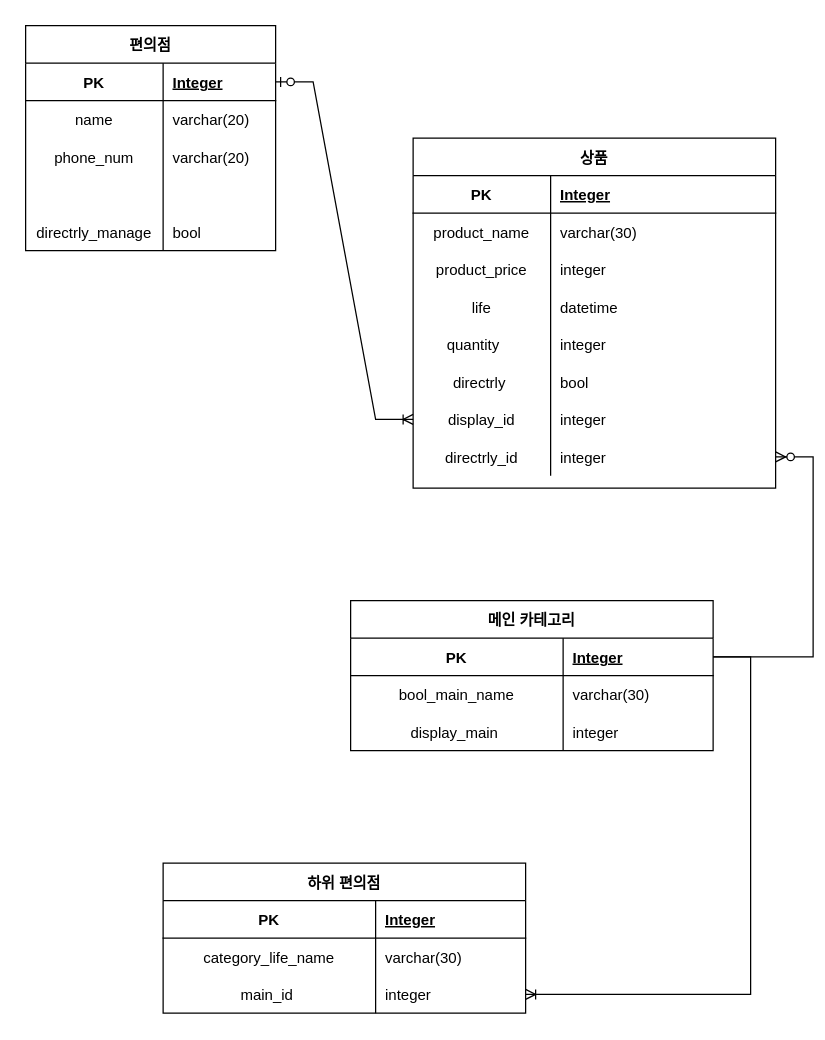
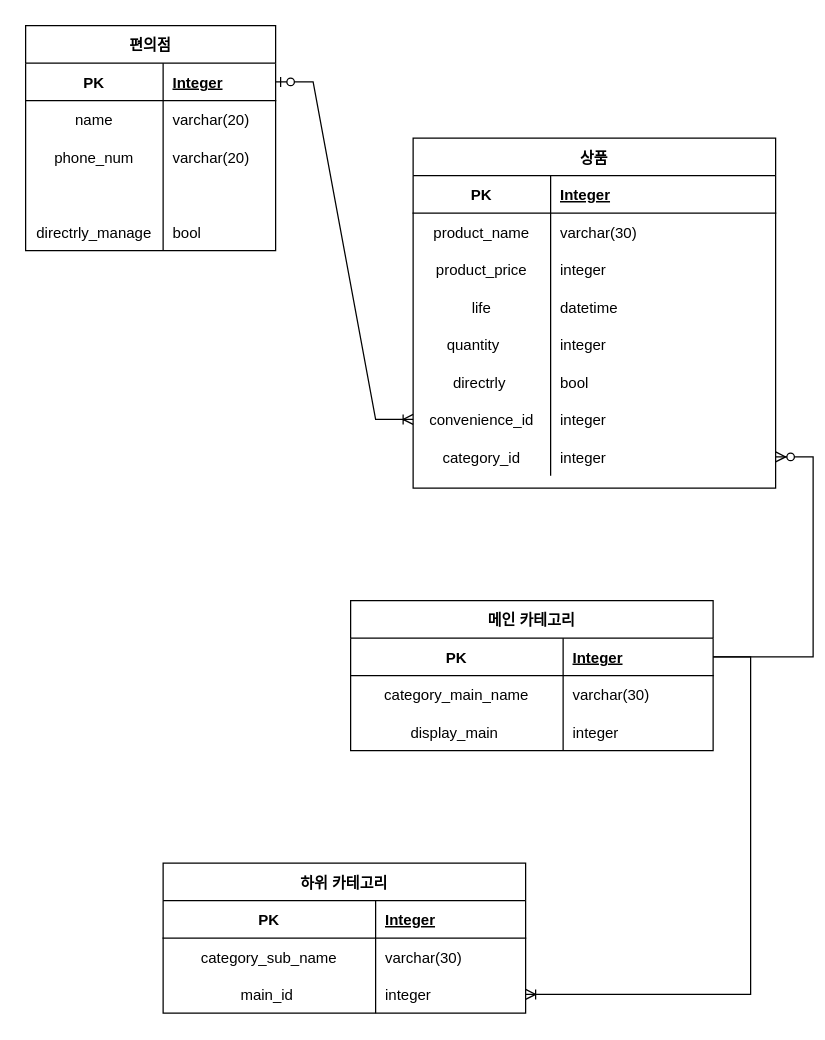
  <mxCell id="0" />
  <mxCell id="1" parent="0" />
  <mxCell id="2" value="편의점" style="shape=table;startSize=30;container=1;collapsible=1;childLayout=tableLayout;fixedRows=1;rowLines=0;fontStyle=1;align=center;resizeLast=1;swimlaneFillColor=none;gradientColor=#ffffff;fillColor=default;direction=east;" vertex="1" parent="1"><mxGeometry x="20" y="20" width="200" height="180" as="geometry" /></mxCell>
  <mxCell id="3" value="" style="shape=tableRow;horizontal=0;startSize=0;swimlaneHead=0;swimlaneBody=0;fillColor=none;collapsible=0;dropTarget=0;points=[[0,0.5],[1,0.5]];portConstraint=eastwest;top=0;left=0;right=0;bottom=1;" vertex="1" parent="2"><mxGeometry y="30" width="200" height="30" as="geometry" /></mxCell>
  <mxCell id="4" value="PK" style="shape=partialRectangle;connectable=0;fillColor=none;top=0;left=0;bottom=0;right=0;fontStyle=1;overflow=hidden;" vertex="1" parent="3"><mxGeometry width="110" height="30" as="geometry"><mxRectangle width="110" height="30" as="alternateBounds" /></mxGeometry></mxCell>
  <mxCell id="5" value="Integer" style="shape=partialRectangle;connectable=0;fillColor=none;top=0;left=0;bottom=0;right=0;align=left;spacingLeft=6;fontStyle=5;overflow=hidden;" vertex="1" parent="3"><mxGeometry x="110" width="90" height="30" as="geometry"><mxRectangle width="90" height="30" as="alternateBounds" /></mxGeometry></mxCell>
  <mxCell id="6" value="" style="shape=tableRow;horizontal=0;startSize=0;swimlaneHead=0;swimlaneBody=0;fillColor=none;collapsible=0;dropTarget=0;points=[[0,0.5],[1,0.5]];portConstraint=eastwest;top=0;left=0;right=0;bottom=0;" vertex="1" parent="2"><mxGeometry y="60" width="200" height="30" as="geometry" /></mxCell>
  <mxCell id="7" value="name" style="shape=partialRectangle;connectable=0;fillColor=none;top=0;left=0;bottom=0;right=0;editable=1;overflow=hidden;" vertex="1" parent="6"><mxGeometry width="110" height="30" as="geometry"><mxRectangle width="110" height="30" as="alternateBounds" /></mxGeometry></mxCell>
  <mxCell id="8" value="varchar(20)" style="shape=partialRectangle;connectable=0;fillColor=none;top=0;left=0;bottom=0;right=0;align=left;spacingLeft=6;overflow=hidden;" vertex="1" parent="6"><mxGeometry x="110" width="90" height="30" as="geometry"><mxRectangle width="90" height="30" as="alternateBounds" /></mxGeometry></mxCell>
  <mxCell id="9" value="" style="shape=tableRow;horizontal=0;startSize=0;swimlaneHead=0;swimlaneBody=0;fillColor=none;collapsible=0;dropTarget=0;points=[[0,0.5],[1,0.5]];portConstraint=eastwest;top=0;left=0;right=0;bottom=0;" vertex="1" parent="2"><mxGeometry y="90" width="200" height="30" as="geometry" /></mxCell>
  <mxCell id="10" value="phone_num" style="shape=partialRectangle;connectable=0;fillColor=none;top=0;left=0;bottom=0;right=0;editable=1;overflow=hidden;" vertex="1" parent="9"><mxGeometry width="110" height="30" as="geometry"><mxRectangle width="110" height="30" as="alternateBounds" /></mxGeometry></mxCell>
  <mxCell id="11" value="varchar(20)" style="shape=partialRectangle;connectable=0;fillColor=none;top=0;left=0;bottom=0;right=0;align=left;spacingLeft=6;overflow=hidden;" vertex="1" parent="9"><mxGeometry x="110" width="90" height="30" as="geometry"><mxRectangle width="90" height="30" as="alternateBounds" /></mxGeometry></mxCell>
  <mxCell id="12" style="shape=tableRow;horizontal=0;startSize=0;swimlaneHead=0;swimlaneBody=0;fillColor=none;collapsible=0;dropTarget=0;points=[[0,0.5],[1,0.5]];portConstraint=eastwest;top=0;left=0;right=0;bottom=0;" vertex="1" parent="2"><mxGeometry y="120" width="200" height="30" as="geometry" /></mxCell>
  <mxCell id="13" style="shape=partialRectangle;connectable=0;fillColor=none;top=0;left=0;bottom=0;right=0;editable=1;overflow=hidden;" vertex="1" parent="12"><mxGeometry width="110" height="30" as="geometry"><mxRectangle width="110" height="30" as="alternateBounds" /></mxGeometry></mxCell>
  <mxCell id="14" style="shape=partialRectangle;connectable=0;fillColor=none;top=0;left=0;bottom=0;right=0;align=left;spacingLeft=6;overflow=hidden;" vertex="1" parent="12"><mxGeometry x="110" width="90" height="30" as="geometry"><mxRectangle width="90" height="30" as="alternateBounds" /></mxGeometry></mxCell>
  <mxCell id="15" value="" style="shape=tableRow;horizontal=0;startSize=0;swimlaneHead=0;swimlaneBody=0;fillColor=none;collapsible=0;dropTarget=0;points=[[0,0.5],[1,0.5]];portConstraint=eastwest;top=0;left=0;right=0;bottom=0;" vertex="1" parent="2"><mxGeometry y="150" width="200" height="30" as="geometry" /></mxCell>
  <mxCell id="16" value="directrly_manage" style="shape=partialRectangle;connectable=0;fillColor=none;top=0;left=0;bottom=0;right=0;editable=1;overflow=hidden;" vertex="1" parent="15"><mxGeometry width="110" height="30" as="geometry"><mxRectangle width="110" height="30" as="alternateBounds" /></mxGeometry></mxCell>
  <mxCell id="17" value="bool" style="shape=partialRectangle;connectable=0;fillColor=none;top=0;left=0;bottom=0;right=0;align=left;spacingLeft=6;overflow=hidden;" vertex="1" parent="15"><mxGeometry x="110" width="90" height="30" as="geometry"><mxRectangle width="90" height="30" as="alternateBounds" /></mxGeometry></mxCell>
  <mxCell id="18" value="상품" style="shape=table;startSize=30;container=1;collapsible=1;childLayout=tableLayout;fixedRows=1;rowLines=0;fontStyle=1;align=center;resizeLast=1;" vertex="1" parent="1"><mxGeometry x="330" y="110" width="290" height="280" as="geometry" /></mxCell>
  <mxCell id="19" value="" style="shape=tableRow;horizontal=0;startSize=0;swimlaneHead=0;swimlaneBody=0;fillColor=none;collapsible=0;dropTarget=0;points=[[0,0.5],[1,0.5]];portConstraint=eastwest;top=0;left=0;right=0;bottom=1;" vertex="1" parent="18"><mxGeometry y="30" width="290" height="30" as="geometry" /></mxCell>
  <mxCell id="20" value="PK" style="shape=partialRectangle;connectable=0;fillColor=none;top=0;left=0;bottom=0;right=0;fontStyle=1;overflow=hidden;" vertex="1" parent="19"><mxGeometry width="110" height="30" as="geometry"><mxRectangle width="110" height="30" as="alternateBounds" /></mxGeometry></mxCell>
  <mxCell id="21" value="Integer" style="shape=partialRectangle;connectable=0;fillColor=none;top=0;left=0;bottom=0;right=0;align=left;spacingLeft=6;fontStyle=5;overflow=hidden;" vertex="1" parent="19"><mxGeometry x="110" width="180" height="30" as="geometry"><mxRectangle width="180" height="30" as="alternateBounds" /></mxGeometry></mxCell>
  <mxCell id="22" value="" style="shape=tableRow;horizontal=0;startSize=0;swimlaneHead=0;swimlaneBody=0;fillColor=none;collapsible=0;dropTarget=0;points=[[0,0.5],[1,0.5]];portConstraint=eastwest;top=0;left=0;right=0;bottom=0;" vertex="1" parent="18"><mxGeometry y="60" width="290" height="30" as="geometry" /></mxCell>
  <mxCell id="23" value="product_name" style="shape=partialRectangle;connectable=0;fillColor=none;top=0;left=0;bottom=0;right=0;editable=1;overflow=hidden;" vertex="1" parent="22"><mxGeometry width="110" height="30" as="geometry"><mxRectangle width="110" height="30" as="alternateBounds" /></mxGeometry></mxCell>
  <mxCell id="24" value="varchar(30)" style="shape=partialRectangle;connectable=0;fillColor=none;top=0;left=0;bottom=0;right=0;align=left;spacingLeft=6;overflow=hidden;" vertex="1" parent="22"><mxGeometry x="110" width="180" height="30" as="geometry"><mxRectangle width="180" height="30" as="alternateBounds" /></mxGeometry></mxCell>
  <mxCell id="25" value="" style="shape=tableRow;horizontal=0;startSize=0;swimlaneHead=0;swimlaneBody=0;fillColor=none;collapsible=0;dropTarget=0;points=[[0,0.5],[1,0.5]];portConstraint=eastwest;top=0;left=0;right=0;bottom=0;" vertex="1" parent="18"><mxGeometry y="90" width="290" height="30" as="geometry" /></mxCell>
  <mxCell id="26" value="product_price" style="shape=partialRectangle;connectable=0;fillColor=none;top=0;left=0;bottom=0;right=0;editable=1;overflow=hidden;" vertex="1" parent="25"><mxGeometry width="110" height="30" as="geometry"><mxRectangle width="110" height="30" as="alternateBounds" /></mxGeometry></mxCell>
  <mxCell id="27" value="integer" style="shape=partialRectangle;connectable=0;fillColor=none;top=0;left=0;bottom=0;right=0;align=left;spacingLeft=6;overflow=hidden;" vertex="1" parent="25"><mxGeometry x="110" width="180" height="30" as="geometry"><mxRectangle width="180" height="30" as="alternateBounds" /></mxGeometry></mxCell>
  <mxCell id="28" style="shape=tableRow;horizontal=0;startSize=0;swimlaneHead=0;swimlaneBody=0;fillColor=none;collapsible=0;dropTarget=0;points=[[0,0.5],[1,0.5]];portConstraint=eastwest;top=0;left=0;right=0;bottom=0;" vertex="1" parent="18"><mxGeometry y="120" width="290" height="30" as="geometry" /></mxCell>
  <mxCell id="29" value="life" style="shape=partialRectangle;connectable=0;fillColor=none;top=0;left=0;bottom=0;right=0;editable=1;overflow=hidden;" vertex="1" parent="28"><mxGeometry width="110" height="30" as="geometry"><mxRectangle width="110" height="30" as="alternateBounds" /></mxGeometry></mxCell>
  <mxCell id="30" value="datetime" style="shape=partialRectangle;connectable=0;fillColor=none;top=0;left=0;bottom=0;right=0;align=left;spacingLeft=6;overflow=hidden;" vertex="1" parent="28"><mxGeometry x="110" width="180" height="30" as="geometry"><mxRectangle width="180" height="30" as="alternateBounds" /></mxGeometry></mxCell>
  <mxCell id="31" style="shape=tableRow;horizontal=0;startSize=0;swimlaneHead=0;swimlaneBody=0;fillColor=none;collapsible=0;dropTarget=0;points=[[0,0.5],[1,0.5]];portConstraint=eastwest;top=0;left=0;right=0;bottom=0;" vertex="1" parent="18"><mxGeometry y="150" width="290" height="30" as="geometry" /></mxCell>
  <mxCell id="32" value="quantity    " style="shape=partialRectangle;connectable=0;fillColor=none;top=0;left=0;bottom=0;right=0;editable=1;overflow=hidden;" vertex="1" parent="31"><mxGeometry width="110" height="30" as="geometry"><mxRectangle width="110" height="30" as="alternateBounds" /></mxGeometry></mxCell>
  <mxCell id="33" value="integer" style="shape=partialRectangle;connectable=0;fillColor=none;top=0;left=0;bottom=0;right=0;align=left;spacingLeft=6;overflow=hidden;" vertex="1" parent="31"><mxGeometry x="110" width="180" height="30" as="geometry"><mxRectangle width="180" height="30" as="alternateBounds" /></mxGeometry></mxCell>
  <mxCell id="34" style="shape=tableRow;horizontal=0;startSize=0;swimlaneHead=0;swimlaneBody=0;fillColor=none;collapsible=0;dropTarget=0;points=[[0,0.5],[1,0.5]];portConstraint=eastwest;top=0;left=0;right=0;bottom=0;" vertex="1" parent="18"><mxGeometry y="180" width="290" height="30" as="geometry" /></mxCell>
  <mxCell id="35" value="directrly " style="shape=partialRectangle;connectable=0;fillColor=none;top=0;left=0;bottom=0;right=0;editable=1;overflow=hidden;" vertex="1" parent="34"><mxGeometry width="110" height="30" as="geometry"><mxRectangle width="110" height="30" as="alternateBounds" /></mxGeometry></mxCell>
  <mxCell id="36" value="bool" style="shape=partialRectangle;connectable=0;fillColor=none;top=0;left=0;bottom=0;right=0;align=left;spacingLeft=6;overflow=hidden;" vertex="1" parent="34"><mxGeometry x="110" width="180" height="30" as="geometry"><mxRectangle width="180" height="30" as="alternateBounds" /></mxGeometry></mxCell>
  <mxCell id="37" style="shape=tableRow;horizontal=0;startSize=0;swimlaneHead=0;swimlaneBody=0;fillColor=none;collapsible=0;dropTarget=0;points=[[0,0.5],[1,0.5]];portConstraint=eastwest;top=0;left=0;right=0;bottom=0;" vertex="1" parent="18"><mxGeometry y="210" width="290" height="30" as="geometry" /></mxCell>
- <mxCell id="38" value="display_id" style="shape=partialRectangle;connectable=0;fillColor=none;top=0;left=0;bottom=0;right=0;editable=1;overflow=hidden;" vertex="1" parent="37"><mxGeometry width="110" height="30" as="geometry"><mxRectangle width="110" height="30" as="alternateBounds" /></mxGeometry></mxCell>
+ <mxCell id="38" value="convenience_id" style="shape=partialRectangle;connectable=0;fillColor=none;top=0;left=0;bottom=0;right=0;editable=1;overflow=hidden;" vertex="1" parent="37"><mxGeometry width="110" height="30" as="geometry"><mxRectangle width="110" height="30" as="alternateBounds" /></mxGeometry></mxCell>
  <mxCell id="39" value="integer" style="shape=partialRectangle;connectable=0;fillColor=none;top=0;left=0;bottom=0;right=0;align=left;spacingLeft=6;overflow=hidden;" vertex="1" parent="37"><mxGeometry x="110" width="180" height="30" as="geometry"><mxRectangle width="180" height="30" as="alternateBounds" /></mxGeometry></mxCell>
  <mxCell id="40" value="" style="shape=tableRow;horizontal=0;startSize=0;swimlaneHead=0;swimlaneBody=0;fillColor=none;collapsible=0;dropTarget=0;points=[[0,0.5],[1,0.5]];portConstraint=eastwest;top=0;left=0;right=0;bottom=0;" vertex="1" parent="18"><mxGeometry y="240" width="290" height="30" as="geometry" /></mxCell>
- <mxCell id="41" value="directrly_id" style="shape=partialRectangle;connectable=0;fillColor=none;top=0;left=0;bottom=0;right=0;editable=1;overflow=hidden;" vertex="1" parent="40"><mxGeometry width="110" height="30" as="geometry"><mxRectangle width="110" height="30" as="alternateBounds" /></mxGeometry></mxCell>
+ <mxCell id="41" value="category_id" style="shape=partialRectangle;connectable=0;fillColor=none;top=0;left=0;bottom=0;right=0;editable=1;overflow=hidden;" vertex="1" parent="40"><mxGeometry width="110" height="30" as="geometry"><mxRectangle width="110" height="30" as="alternateBounds" /></mxGeometry></mxCell>
  <mxCell id="42" value="integer" style="shape=partialRectangle;connectable=0;fillColor=none;top=0;left=0;bottom=0;right=0;align=left;spacingLeft=6;overflow=hidden;" vertex="1" parent="40"><mxGeometry x="110" width="180" height="30" as="geometry"><mxRectangle width="180" height="30" as="alternateBounds" /></mxGeometry></mxCell>
  <mxCell id="43" value="메인 카테고리" style="shape=table;startSize=30;container=1;collapsible=1;childLayout=tableLayout;fixedRows=1;rowLines=0;fontStyle=1;align=center;resizeLast=1;" vertex="1" parent="1"><mxGeometry x="280" y="480" width="290" height="120" as="geometry" /></mxCell>
  <mxCell id="44" value="" style="shape=tableRow;horizontal=0;startSize=0;swimlaneHead=0;swimlaneBody=0;fillColor=none;collapsible=0;dropTarget=0;points=[[0,0.5],[1,0.5]];portConstraint=eastwest;top=0;left=0;right=0;bottom=1;" vertex="1" parent="43"><mxGeometry y="30" width="290" height="30" as="geometry" /></mxCell>
  <mxCell id="45" value="PK" style="shape=partialRectangle;connectable=0;fillColor=none;top=0;left=0;bottom=0;right=0;fontStyle=1;overflow=hidden;" vertex="1" parent="44"><mxGeometry width="170" height="30" as="geometry"><mxRectangle width="170" height="30" as="alternateBounds" /></mxGeometry></mxCell>
  <mxCell id="46" value="Integer" style="shape=partialRectangle;connectable=0;fillColor=none;top=0;left=0;bottom=0;right=0;align=left;spacingLeft=6;fontStyle=5;overflow=hidden;" vertex="1" parent="44"><mxGeometry x="170" width="120" height="30" as="geometry"><mxRectangle width="120" height="30" as="alternateBounds" /></mxGeometry></mxCell>
  <mxCell id="47" value="" style="shape=tableRow;horizontal=0;startSize=0;swimlaneHead=0;swimlaneBody=0;fillColor=none;collapsible=0;dropTarget=0;points=[[0,0.5],[1,0.5]];portConstraint=eastwest;top=0;left=0;right=0;bottom=0;" vertex="1" parent="43"><mxGeometry y="60" width="290" height="30" as="geometry" /></mxCell>
- <mxCell id="48" value="bool_main_name" style="shape=partialRectangle;connectable=0;fillColor=none;top=0;left=0;bottom=0;right=0;editable=1;overflow=hidden;" vertex="1" parent="47"><mxGeometry width="170" height="30" as="geometry"><mxRectangle width="170" height="30" as="alternateBounds" /></mxGeometry></mxCell>
+ <mxCell id="48" value="category_main_name" style="shape=partialRectangle;connectable=0;fillColor=none;top=0;left=0;bottom=0;right=0;editable=1;overflow=hidden;" vertex="1" parent="47"><mxGeometry width="170" height="30" as="geometry"><mxRectangle width="170" height="30" as="alternateBounds" /></mxGeometry></mxCell>
  <mxCell id="49" value="varchar(30)" style="shape=partialRectangle;connectable=0;fillColor=none;top=0;left=0;bottom=0;right=0;align=left;spacingLeft=6;overflow=hidden;" vertex="1" parent="47"><mxGeometry x="170" width="120" height="30" as="geometry"><mxRectangle width="120" height="30" as="alternateBounds" /></mxGeometry></mxCell>
  <mxCell id="50" style="shape=tableRow;horizontal=0;startSize=0;swimlaneHead=0;swimlaneBody=0;fillColor=none;collapsible=0;dropTarget=0;points=[[0,0.5],[1,0.5]];portConstraint=eastwest;top=0;left=0;right=0;bottom=0;" vertex="1" parent="43"><mxGeometry y="90" width="290" height="30" as="geometry" /></mxCell>
  <mxCell id="51" value="display_main " style="shape=partialRectangle;connectable=0;fillColor=none;top=0;left=0;bottom=0;right=0;editable=1;overflow=hidden;" vertex="1" parent="50"><mxGeometry width="170" height="30" as="geometry"><mxRectangle width="170" height="30" as="alternateBounds" /></mxGeometry></mxCell>
  <mxCell id="52" value="integer" style="shape=partialRectangle;connectable=0;fillColor=none;top=0;left=0;bottom=0;right=0;align=left;spacingLeft=6;overflow=hidden;" vertex="1" parent="50"><mxGeometry x="170" width="120" height="30" as="geometry"><mxRectangle width="120" height="30" as="alternateBounds" /></mxGeometry></mxCell>
  <mxCell id="53" value="" style="edgeStyle=entityRelationEdgeStyle;fontSize=12;html=1;endArrow=ERoneToMany;startArrow=ERzeroToOne;rounded=0;" edge="1" parent="1" source="3" target="37"><mxGeometry width="100" height="100" relative="1" as="geometry"><mxPoint x="220" y="130" as="sourcePoint" /><mxPoint x="310" y="220" as="targetPoint" /></mxGeometry></mxCell>
- <mxCell id="54" value="하위 편의점" style="shape=table;startSize=30;container=1;collapsible=1;childLayout=tableLayout;fixedRows=1;rowLines=0;fontStyle=1;align=center;resizeLast=1;" vertex="1" parent="1"><mxGeometry x="130" y="690" width="290" height="120" as="geometry" /></mxCell>
+ <mxCell id="54" value="하위 카테고리" style="shape=table;startSize=30;container=1;collapsible=1;childLayout=tableLayout;fixedRows=1;rowLines=0;fontStyle=1;align=center;resizeLast=1;" vertex="1" parent="1"><mxGeometry x="130" y="690" width="290" height="120" as="geometry" /></mxCell>
  <mxCell id="55" value="" style="shape=tableRow;horizontal=0;startSize=0;swimlaneHead=0;swimlaneBody=0;fillColor=none;collapsible=0;dropTarget=0;points=[[0,0.5],[1,0.5]];portConstraint=eastwest;top=0;left=0;right=0;bottom=1;" vertex="1" parent="54"><mxGeometry y="30" width="290" height="30" as="geometry" /></mxCell>
  <mxCell id="56" value="PK" style="shape=partialRectangle;connectable=0;fillColor=none;top=0;left=0;bottom=0;right=0;fontStyle=1;overflow=hidden;" vertex="1" parent="55"><mxGeometry width="170" height="30" as="geometry"><mxRectangle width="170" height="30" as="alternateBounds" /></mxGeometry></mxCell>
  <mxCell id="57" value="Integer" style="shape=partialRectangle;connectable=0;fillColor=none;top=0;left=0;bottom=0;right=0;align=left;spacingLeft=6;fontStyle=5;overflow=hidden;" vertex="1" parent="55"><mxGeometry x="170" width="120" height="30" as="geometry"><mxRectangle width="120" height="30" as="alternateBounds" /></mxGeometry></mxCell>
  <mxCell id="58" value="" style="shape=tableRow;horizontal=0;startSize=0;swimlaneHead=0;swimlaneBody=0;fillColor=none;collapsible=0;dropTarget=0;points=[[0,0.5],[1,0.5]];portConstraint=eastwest;top=0;left=0;right=0;bottom=0;" vertex="1" parent="54"><mxGeometry y="60" width="290" height="30" as="geometry" /></mxCell>
- <mxCell id="59" value="category_life_name" style="shape=partialRectangle;connectable=0;fillColor=none;top=0;left=0;bottom=0;right=0;editable=1;overflow=hidden;" vertex="1" parent="58"><mxGeometry width="170" height="30" as="geometry"><mxRectangle width="170" height="30" as="alternateBounds" /></mxGeometry></mxCell>
+ <mxCell id="59" value="category_sub_name" style="shape=partialRectangle;connectable=0;fillColor=none;top=0;left=0;bottom=0;right=0;editable=1;overflow=hidden;" vertex="1" parent="58"><mxGeometry width="170" height="30" as="geometry"><mxRectangle width="170" height="30" as="alternateBounds" /></mxGeometry></mxCell>
  <mxCell id="60" value="varchar(30)" style="shape=partialRectangle;connectable=0;fillColor=none;top=0;left=0;bottom=0;right=0;align=left;spacingLeft=6;overflow=hidden;" vertex="1" parent="58"><mxGeometry x="170" width="120" height="30" as="geometry"><mxRectangle width="120" height="30" as="alternateBounds" /></mxGeometry></mxCell>
  <mxCell id="61" style="shape=tableRow;horizontal=0;startSize=0;swimlaneHead=0;swimlaneBody=0;fillColor=none;collapsible=0;dropTarget=0;points=[[0,0.5],[1,0.5]];portConstraint=eastwest;top=0;left=0;right=0;bottom=0;" vertex="1" parent="54"><mxGeometry y="90" width="290" height="30" as="geometry" /></mxCell>
  <mxCell id="62" value="main_id " style="shape=partialRectangle;connectable=0;fillColor=none;top=0;left=0;bottom=0;right=0;editable=1;overflow=hidden;" vertex="1" parent="61"><mxGeometry width="170" height="30" as="geometry"><mxRectangle width="170" height="30" as="alternateBounds" /></mxGeometry></mxCell>
  <mxCell id="63" value="integer" style="shape=partialRectangle;connectable=0;fillColor=none;top=0;left=0;bottom=0;right=0;align=left;spacingLeft=6;overflow=hidden;" vertex="1" parent="61"><mxGeometry x="170" width="120" height="30" as="geometry"><mxRectangle width="120" height="30" as="alternateBounds" /></mxGeometry></mxCell>
  <mxCell id="64" value="" style="edgeStyle=entityRelationEdgeStyle;fontSize=12;html=1;endArrow=ERoneToMany;rounded=0;" edge="1" parent="1" source="44" target="61"><mxGeometry width="100" height="100" relative="1" as="geometry"><mxPoint x="20" y="540" as="sourcePoint" /><mxPoint x="560" y="660" as="targetPoint" /></mxGeometry></mxCell>
  <mxCell id="65" value="" style="edgeStyle=entityRelationEdgeStyle;fontSize=12;html=1;endArrow=ERzeroToMany;endFill=1;rounded=0;" edge="1" parent="1" source="44" target="40"><mxGeometry width="100" height="100" relative="1" as="geometry"><mxPoint x="570" y="520" as="sourcePoint" /><mxPoint x="670" y="420" as="targetPoint" /></mxGeometry></mxCell>
